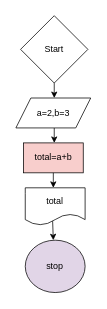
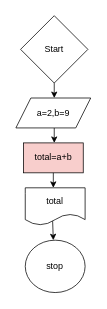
  <mxCell id="0" />
  <mxCell id="1" parent="0" />
  <mxCell id="2" value="Start" style="rhombus;whiteSpace=wrap;html=1;" parent="1" vertex="1"><mxGeometry x="27" y="20" width="90" height="90" as="geometry" /></mxCell>
  <mxCell id="3" value="" style="endArrow=classic;html=1;rounded=0;exitX=0.5;exitY=1;exitDx=0;exitDy=0;entryX=0.5;entryY=0;entryDx=0;entryDy=0;" parent="1" source="2" edge="1"><mxGeometry width="50" height="50" relative="1" as="geometry"><mxPoint x="77" y="350" as="sourcePoint" /><mxPoint x="72" y="130" as="targetPoint" /></mxGeometry></mxCell>
  <mxCell id="4" value="" style="endArrow=classic;html=1;rounded=0;exitX=0.5;exitY=1;exitDx=0;exitDy=0;entryX=0.5;entryY=0;entryDx=0;entryDy=0;" parent="1" edge="1"><mxGeometry width="50" height="50" relative="1" as="geometry"><mxPoint x="72" y="170" as="sourcePoint" /><mxPoint x="72" y="190" as="targetPoint" /></mxGeometry></mxCell>
  <mxCell id="5" value="total=a+b" style="rounded=0;whiteSpace=wrap;html=1;fillColor=#f8cecc;" parent="1" vertex="1"><mxGeometry x="30.75" y="190" width="80" height="40" as="geometry" /></mxCell>
- <mxCell id="6" value="stop" style="ellipse;whiteSpace=wrap;html=1;fillColor=#e1d5e7;" parent="1" vertex="1"><mxGeometry x="33.25" y="320" width="80" height="70" as="geometry" /></mxCell>
+ <mxCell id="6" value="stop" style="ellipse;whiteSpace=wrap;html=1;" parent="1" vertex="1"><mxGeometry x="33.25" y="320" width="80" height="70" as="geometry" /></mxCell>
  <mxCell id="7" value="" style="endArrow=classic;html=1;rounded=0;entryX=0.5;entryY=0;entryDx=0;entryDy=0;exitX=0.5;exitY=1;exitDx=0;exitDy=0;" parent="1" source="5" edge="1"><mxGeometry width="50" height="50" relative="1" as="geometry"><mxPoint x="25.75" y="280" as="sourcePoint" /><mxPoint x="70.75" y="250" as="targetPoint" /></mxGeometry></mxCell>
  <mxCell id="8" value="" style="endArrow=classic;html=1;rounded=0;exitX=0.457;exitY=0.88;exitDx=0;exitDy=0;exitPerimeter=0;" parent="1" source="10" edge="1"><mxGeometry width="50" height="50" relative="1" as="geometry"><mxPoint x="70.75" y="290" as="sourcePoint" /><mxPoint x="70.75" y="320" as="targetPoint" /></mxGeometry></mxCell>
- <mxCell id="9" value="a=2,b=3" style="shape=parallelogram;perimeter=parallelogramPerimeter;whiteSpace=wrap;html=1;fixedSize=1;" parent="1" vertex="1"><mxGeometry x="20.75" y="130" width="100" height="40" as="geometry" /></mxCell>
+ <mxCell id="9" value="a=2,b=9" style="shape=parallelogram;perimeter=parallelogramPerimeter;whiteSpace=wrap;html=1;fixedSize=1;" parent="1" vertex="1"><mxGeometry x="20.75" y="130" width="100" height="40" as="geometry" /></mxCell>
  <mxCell id="10" value="total" style="shape=document;whiteSpace=wrap;html=1;boundedLbl=1;" parent="1" vertex="1"><mxGeometry x="33.25" y="250" width="80" height="50" as="geometry" /></mxCell>
